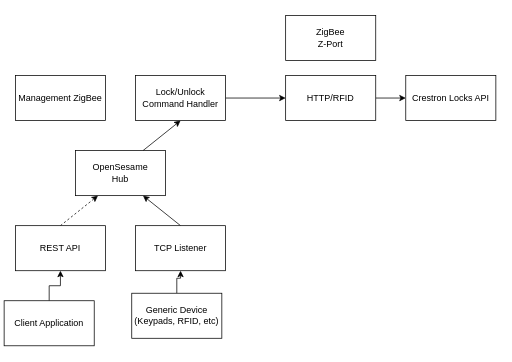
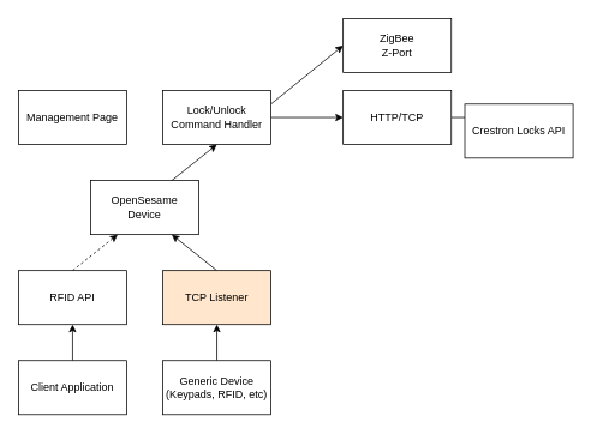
  <mxCell id="0" />
  <mxCell id="1" parent="0" />
  <mxCell id="2" style="rounded=0;orthogonalLoop=1;jettySize=auto;html=1;exitX=0.75;exitY=0;exitDx=0;exitDy=0;entryX=0.5;entryY=1;entryDx=0;entryDy=0;" edge="1" parent="1" source="3" target="15"><mxGeometry relative="1" as="geometry" /></mxCell>
- <mxCell id="3" value="OpenSesame&lt;div&gt;Hub&lt;/div&gt;" style="rounded=0;whiteSpace=wrap;html=1;" vertex="1" parent="1"><mxGeometry x="100" y="200" width="120" height="60" as="geometry" /></mxCell>
+ <mxCell id="3" value="OpenSesame&lt;div&gt;Device&lt;/div&gt;" style="rounded=0;whiteSpace=wrap;html=1;" vertex="1" parent="1"><mxGeometry x="100" y="200" width="120" height="60" as="geometry" /></mxCell>
  <mxCell id="4" style="edgeStyle=orthogonalEdgeStyle;rounded=0;orthogonalLoop=1;jettySize=auto;html=1;" edge="1" parent="1" source="5" target="10"><mxGeometry relative="1" as="geometry" /></mxCell>
- <mxCell id="5" value="Client Application" style="rounded=0;whiteSpace=wrap;html=1;" vertex="1" parent="1"><mxGeometry x="5" y="400" width="120" height="60" as="geometry" /></mxCell>
- <mxCell id="6" value="Management ZigBee" style="rounded=0;whiteSpace=wrap;html=1;" vertex="1" parent="1"><mxGeometry x="20" y="100" width="120" height="60" as="geometry" /></mxCell>
+ <mxCell id="5" value="Client Application" style="rounded=0;whiteSpace=wrap;html=1;" vertex="1" parent="1"><mxGeometry x="20" y="400" width="120" height="60" as="geometry" /></mxCell>
+ <mxCell id="6" value="Management Page" style="rounded=0;whiteSpace=wrap;html=1;" vertex="1" parent="1"><mxGeometry x="20" y="100" width="120" height="60" as="geometry" /></mxCell>
  <mxCell id="7" style="rounded=0;orthogonalLoop=1;jettySize=auto;html=1;exitX=0.5;exitY=0;exitDx=0;exitDy=0;entryX=0.75;entryY=1;entryDx=0;entryDy=0;" edge="1" parent="1" source="8" target="3"><mxGeometry relative="1" as="geometry" /></mxCell>
- <mxCell id="8" value="TCP Listener" style="rounded=0;whiteSpace=wrap;html=1;" vertex="1" parent="1"><mxGeometry x="180" y="300" width="120" height="60" as="geometry" /></mxCell>
+ <mxCell id="8" value="TCP Listener" style="rounded=0;whiteSpace=wrap;html=1;fillColor=#ffe6cc;" vertex="1" parent="1"><mxGeometry x="180" y="300" width="120" height="60" as="geometry" /></mxCell>
  <mxCell id="9" style="rounded=0;orthogonalLoop=1;jettySize=auto;html=1;exitX=0.5;exitY=0;exitDx=0;exitDy=0;entryX=0.25;entryY=1;entryDx=0;entryDy=0;dashed=1;" edge="1" parent="1" source="10" target="3"><mxGeometry relative="1" as="geometry" /></mxCell>
- <mxCell id="10" value="REST API" style="rounded=0;whiteSpace=wrap;html=1;" vertex="1" parent="1"><mxGeometry x="20" y="300" width="120" height="60" as="geometry" /></mxCell>
+ <mxCell id="10" value="RFID API" style="rounded=0;whiteSpace=wrap;html=1;" vertex="1" parent="1"><mxGeometry x="20" y="300" width="120" height="60" as="geometry" /></mxCell>
  <mxCell id="11" style="edgeStyle=orthogonalEdgeStyle;rounded=0;orthogonalLoop=1;jettySize=auto;html=1;entryX=0.5;entryY=1;entryDx=0;entryDy=0;" edge="1" parent="1" source="12" target="8"><mxGeometry relative="1" as="geometry" /></mxCell>
- <mxCell id="12" value="Generic Device (Keypads, RFID, etc)" style="rounded=0;whiteSpace=wrap;html=1;" vertex="1" parent="1"><mxGeometry x="175" y="390" width="120" height="60" as="geometry" /></mxCell>
+ <mxCell id="12" value="Generic Device (Keypads, RFID, etc)" style="rounded=0;whiteSpace=wrap;html=1;" vertex="1" parent="1"><mxGeometry x="180" y="400" width="120" height="60" as="geometry" /></mxCell>
  <mxCell id="13" style="rounded=0;orthogonalLoop=1;jettySize=auto;html=1;exitX=1;exitY=0.5;exitDx=0;exitDy=0;entryX=0;entryY=0.5;entryDx=0;entryDy=0;" edge="1" parent="1" source="15" target="18"><mxGeometry relative="1" as="geometry" /></mxCell>
+ <mxCell id="14" style="rounded=0;orthogonalLoop=1;jettySize=auto;html=1;exitX=1;exitY=0.25;exitDx=0;exitDy=0;entryX=0;entryY=0.5;entryDx=0;entryDy=0;" edge="1" parent="1" source="15" target="16"><mxGeometry relative="1" as="geometry" /></mxCell>
  <mxCell id="15" value="Lock/Unlock Command Handler" style="rounded=0;whiteSpace=wrap;html=1;" vertex="1" parent="1"><mxGeometry x="180" y="100" width="120" height="60" as="geometry" /></mxCell>
  <mxCell id="16" value="ZigBee&lt;br&gt;Z-Port" style="rounded=0;whiteSpace=wrap;html=1;" vertex="1" parent="1"><mxGeometry x="380" y="20" width="120" height="60" as="geometry" /></mxCell>
  <mxCell id="17" style="edgeStyle=orthogonalEdgeStyle;rounded=0;orthogonalLoop=1;jettySize=auto;html=1;entryX=0;entryY=0.5;entryDx=0;entryDy=0;" edge="1" parent="1" source="18" target="19"><mxGeometry relative="1" as="geometry" /></mxCell>
- <mxCell id="18" value="HTTP/RFID" style="rounded=0;whiteSpace=wrap;html=1;" vertex="1" parent="1"><mxGeometry x="380" y="100" width="120" height="60" as="geometry" /></mxCell>
- <mxCell id="19" value="Crestron Locks API" style="rounded=0;whiteSpace=wrap;html=1;" vertex="1" parent="1"><mxGeometry x="540" y="100" width="120" height="60" as="geometry" /></mxCell>
+ <mxCell id="18" value="HTTP/TCP" style="rounded=0;whiteSpace=wrap;html=1;" vertex="1" parent="1"><mxGeometry x="380" y="100" width="120" height="60" as="geometry" /></mxCell>
+ <mxCell id="19" value="Crestron Locks API" style="rounded=0;whiteSpace=wrap;html=1;" vertex="1" parent="1"><mxGeometry x="515" y="115" width="120" height="60" as="geometry" /></mxCell>
